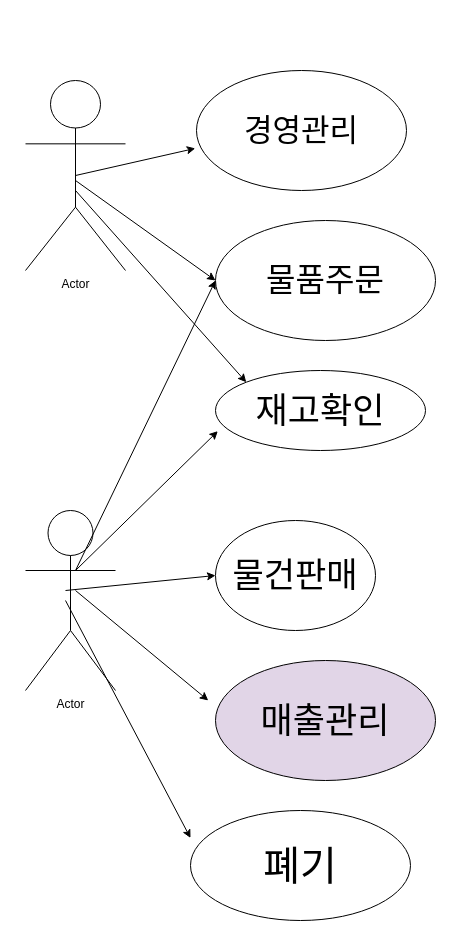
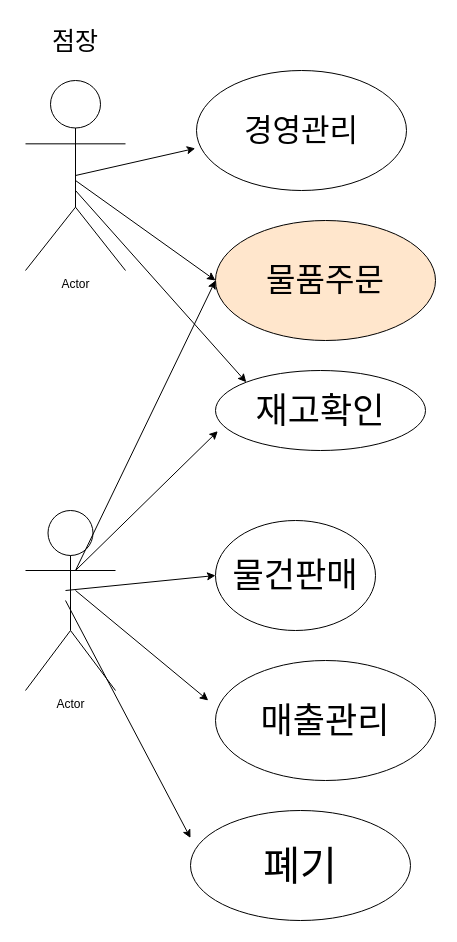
  <mxCell id="0" />
  <mxCell id="1" parent="0" />
  <mxCell id="2" value="Actor" style="shape=umlActor;verticalLabelPosition=bottom;verticalAlign=top;html=1;outlineConnect=0;" vertex="1" parent="1"><mxGeometry x="25" y="80" width="100" height="190" as="geometry" /></mxCell>
  <mxCell id="3" value="Actor" style="shape=umlActor;verticalLabelPosition=bottom;verticalAlign=top;html=1;outlineConnect=0;" vertex="1" parent="1"><mxGeometry x="25" y="510" width="90" height="180" as="geometry" /></mxCell>
+ <mxCell id="4" value="&lt;font style=&quot;font-size: 25px&quot;&gt;점장&lt;/font&gt;" style="text;html=1;strokeColor=none;fillColor=none;align=center;verticalAlign=middle;whiteSpace=wrap;rounded=0;" vertex="1" parent="1"><mxGeometry x="20" y="20" width="110" height="40" as="geometry" /></mxCell>
  <mxCell id="5" value="&lt;font style=&quot;font-size: 31px&quot;&gt;경영관리&lt;/font&gt;" style="ellipse;whiteSpace=wrap;html=1;" vertex="1" parent="1"><mxGeometry x="196" y="70" width="210" height="120" as="geometry" /></mxCell>
- <mxCell id="6" value="&lt;font style=&quot;font-size: 32px&quot;&gt;물품주문&lt;/font&gt;" style="ellipse;whiteSpace=wrap;html=1;" vertex="1" parent="1"><mxGeometry x="215" y="220" width="220" height="120" as="geometry" /></mxCell>
+ <mxCell id="6" value="&lt;font style=&quot;font-size: 32px&quot;&gt;물품주문&lt;/font&gt;" style="ellipse;whiteSpace=wrap;html=1;fillColor=#ffe6cc;" vertex="1" parent="1"><mxGeometry x="215" y="220" width="220" height="120" as="geometry" /></mxCell>
  <mxCell id="7" value="&lt;font style=&quot;font-size: 34px&quot;&gt;물건판매&lt;/font&gt;" style="ellipse;whiteSpace=wrap;html=1;" vertex="1" parent="1"><mxGeometry x="215" y="520" width="160" height="110" as="geometry" /></mxCell>
  <mxCell id="8" value="&lt;font style=&quot;font-size: 35px&quot;&gt;재고확인&lt;/font&gt;" style="ellipse;whiteSpace=wrap;html=1;" vertex="1" parent="1"><mxGeometry x="215" y="370" width="210" height="80" as="geometry" /></mxCell>
  <mxCell id="9" style="edgeStyle=orthogonalEdgeStyle;rounded=0;orthogonalLoop=1;jettySize=auto;html=1;exitX=0.5;exitY=1;exitDx=0;exitDy=0;" edge="1" parent="1" source="7" target="7"><mxGeometry relative="1" as="geometry" /></mxCell>
  <mxCell id="10" style="edgeStyle=orthogonalEdgeStyle;rounded=0;orthogonalLoop=1;jettySize=auto;html=1;exitX=0.5;exitY=1;exitDx=0;exitDy=0;" edge="1" parent="1"><mxGeometry relative="1" as="geometry"><mxPoint x="75" y="920" as="sourcePoint" /><mxPoint x="75" y="920" as="targetPoint" /></mxGeometry></mxCell>
- <mxCell id="11" value="&lt;font style=&quot;font-size: 35px&quot;&gt;매출관리&lt;/font&gt;" style="ellipse;whiteSpace=wrap;html=1;fillColor=#e1d5e7;" vertex="1" parent="1"><mxGeometry x="215" y="660" width="220" height="120" as="geometry" /></mxCell>
+ <mxCell id="11" value="&lt;font style=&quot;font-size: 35px&quot;&gt;매출관리&lt;/font&gt;" style="ellipse;whiteSpace=wrap;html=1;" vertex="1" parent="1"><mxGeometry x="215" y="660" width="220" height="120" as="geometry" /></mxCell>
  <mxCell id="12" value="&lt;font style=&quot;font-size: 40px&quot;&gt;폐기&lt;/font&gt;" style="ellipse;whiteSpace=wrap;html=1;" vertex="1" parent="1"><mxGeometry x="190" y="810" width="220" height="110" as="geometry" /></mxCell>
  <mxCell id="13" value="" style="endArrow=classic;html=1;entryX=-0.006;entryY=0.649;entryDx=0;entryDy=0;entryPerimeter=0;" edge="1" parent="1" target="5"><mxGeometry width="50" height="50" relative="1" as="geometry"><mxPoint x="75" y="175" as="sourcePoint" /><mxPoint x="125" y="125" as="targetPoint" /></mxGeometry></mxCell>
  <mxCell id="14" value="" style="endArrow=classic;html=1;entryX=0;entryY=0.5;entryDx=0;entryDy=0;" edge="1" parent="1" target="6"><mxGeometry width="50" height="50" relative="1" as="geometry"><mxPoint x="75" y="180" as="sourcePoint" /><mxPoint x="125" y="130" as="targetPoint" /></mxGeometry></mxCell>
  <mxCell id="15" value="" style="endArrow=classic;html=1;entryX=0;entryY=0;entryDx=0;entryDy=0;" edge="1" parent="1" target="8"><mxGeometry width="50" height="50" relative="1" as="geometry"><mxPoint x="75" y="190" as="sourcePoint" /><mxPoint x="125" y="140" as="targetPoint" /></mxGeometry></mxCell>
  <mxCell id="16" value="" style="endArrow=classic;html=1;entryX=0;entryY=0.5;entryDx=0;entryDy=0;" edge="1" parent="1" target="6"><mxGeometry width="50" height="50" relative="1" as="geometry"><mxPoint x="75" y="570" as="sourcePoint" /><mxPoint x="125" y="520" as="targetPoint" /></mxGeometry></mxCell>
  <mxCell id="17" value="" style="endArrow=classic;html=1;entryX=0.011;entryY=0.758;entryDx=0;entryDy=0;entryPerimeter=0;" edge="1" parent="1" target="8"><mxGeometry width="50" height="50" relative="1" as="geometry"><mxPoint x="75" y="570" as="sourcePoint" /><mxPoint x="125" y="520" as="targetPoint" /></mxGeometry></mxCell>
  <mxCell id="18" value="" style="endArrow=classic;html=1;entryX=0;entryY=0.5;entryDx=0;entryDy=0;" edge="1" parent="1" target="7"><mxGeometry width="50" height="50" relative="1" as="geometry"><mxPoint x="65" y="590" as="sourcePoint" /><mxPoint x="115" y="540" as="targetPoint" /></mxGeometry></mxCell>
  <mxCell id="19" value="" style="endArrow=classic;html=1;entryX=-0.033;entryY=0.333;entryDx=0;entryDy=0;entryPerimeter=0;" edge="1" parent="1" target="11"><mxGeometry width="50" height="50" relative="1" as="geometry"><mxPoint x="75" y="590" as="sourcePoint" /><mxPoint x="125" y="540" as="targetPoint" /></mxGeometry></mxCell>
  <mxCell id="20" value="" style="endArrow=classic;html=1;entryX=0;entryY=0.25;entryDx=0;entryDy=0;entryPerimeter=0;" edge="1" parent="1" target="12"><mxGeometry width="50" height="50" relative="1" as="geometry"><mxPoint x="65" y="600" as="sourcePoint" /><mxPoint x="115" y="550" as="targetPoint" /></mxGeometry></mxCell>
